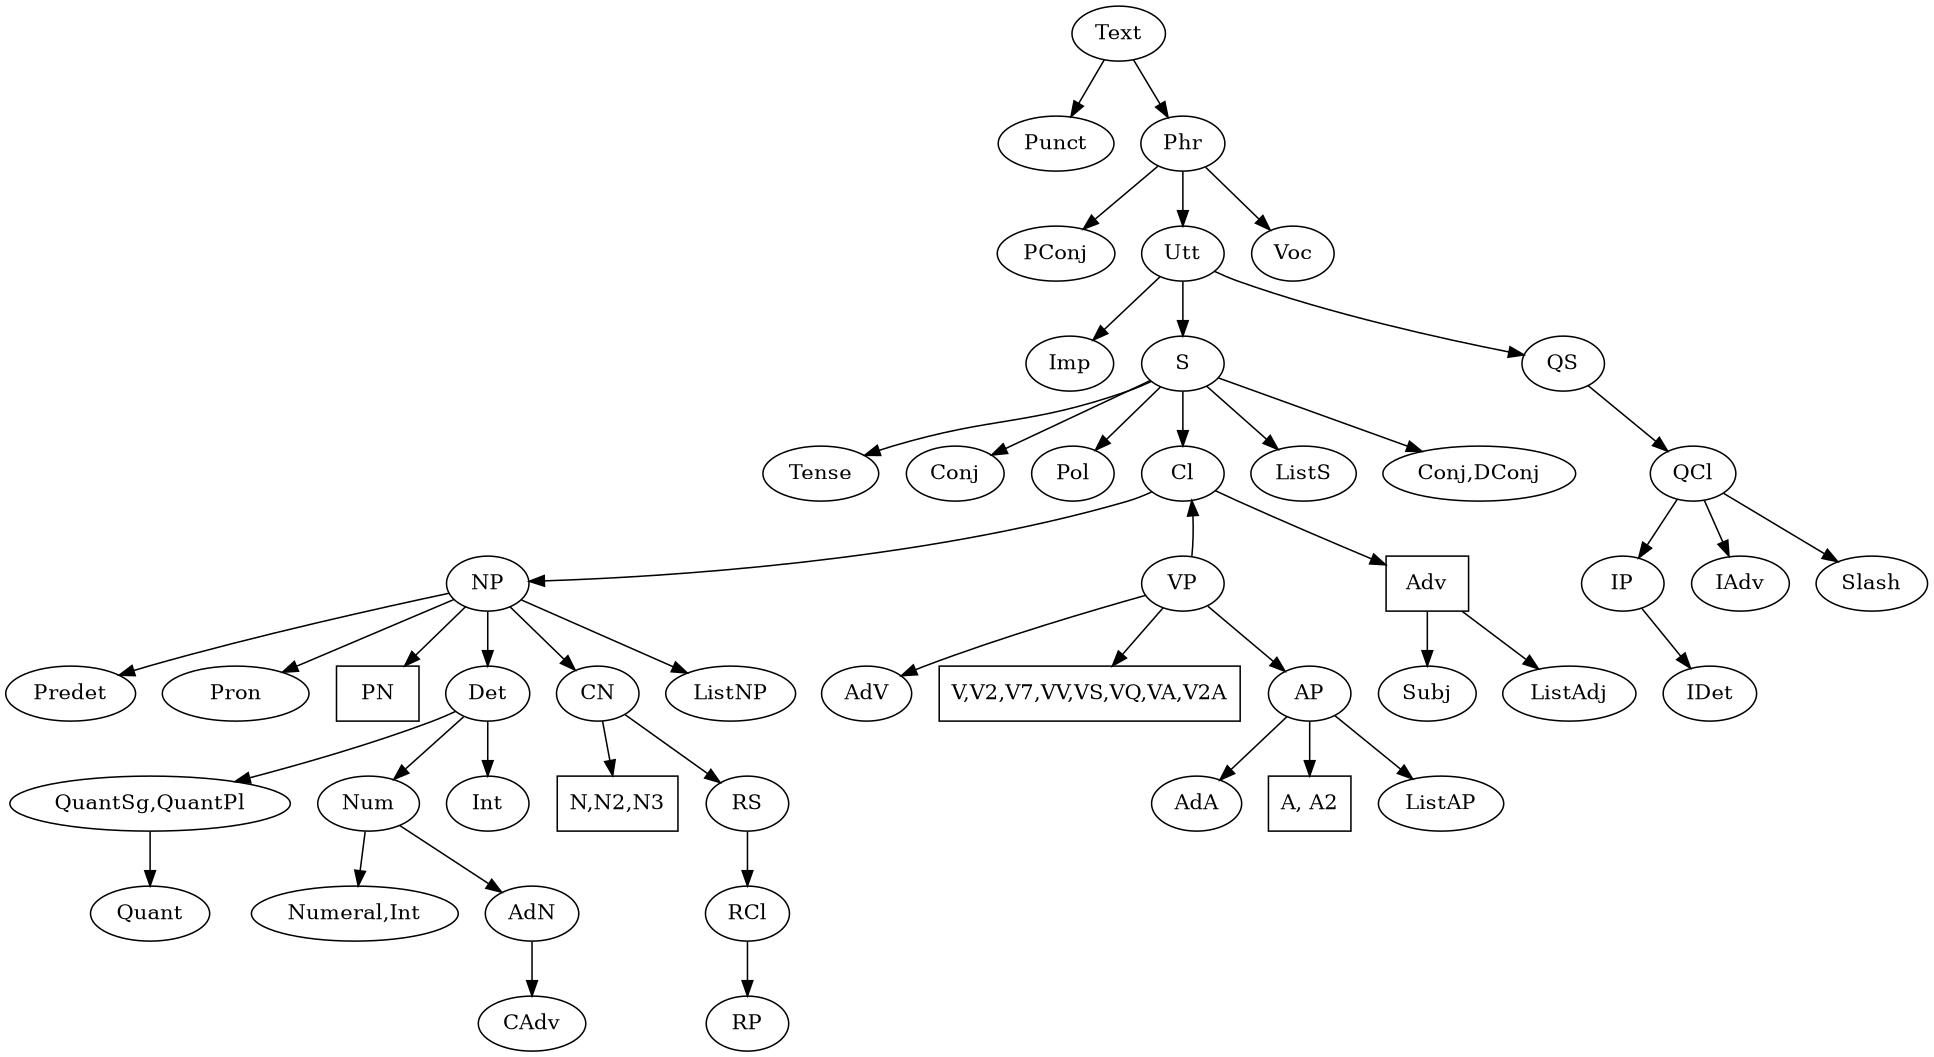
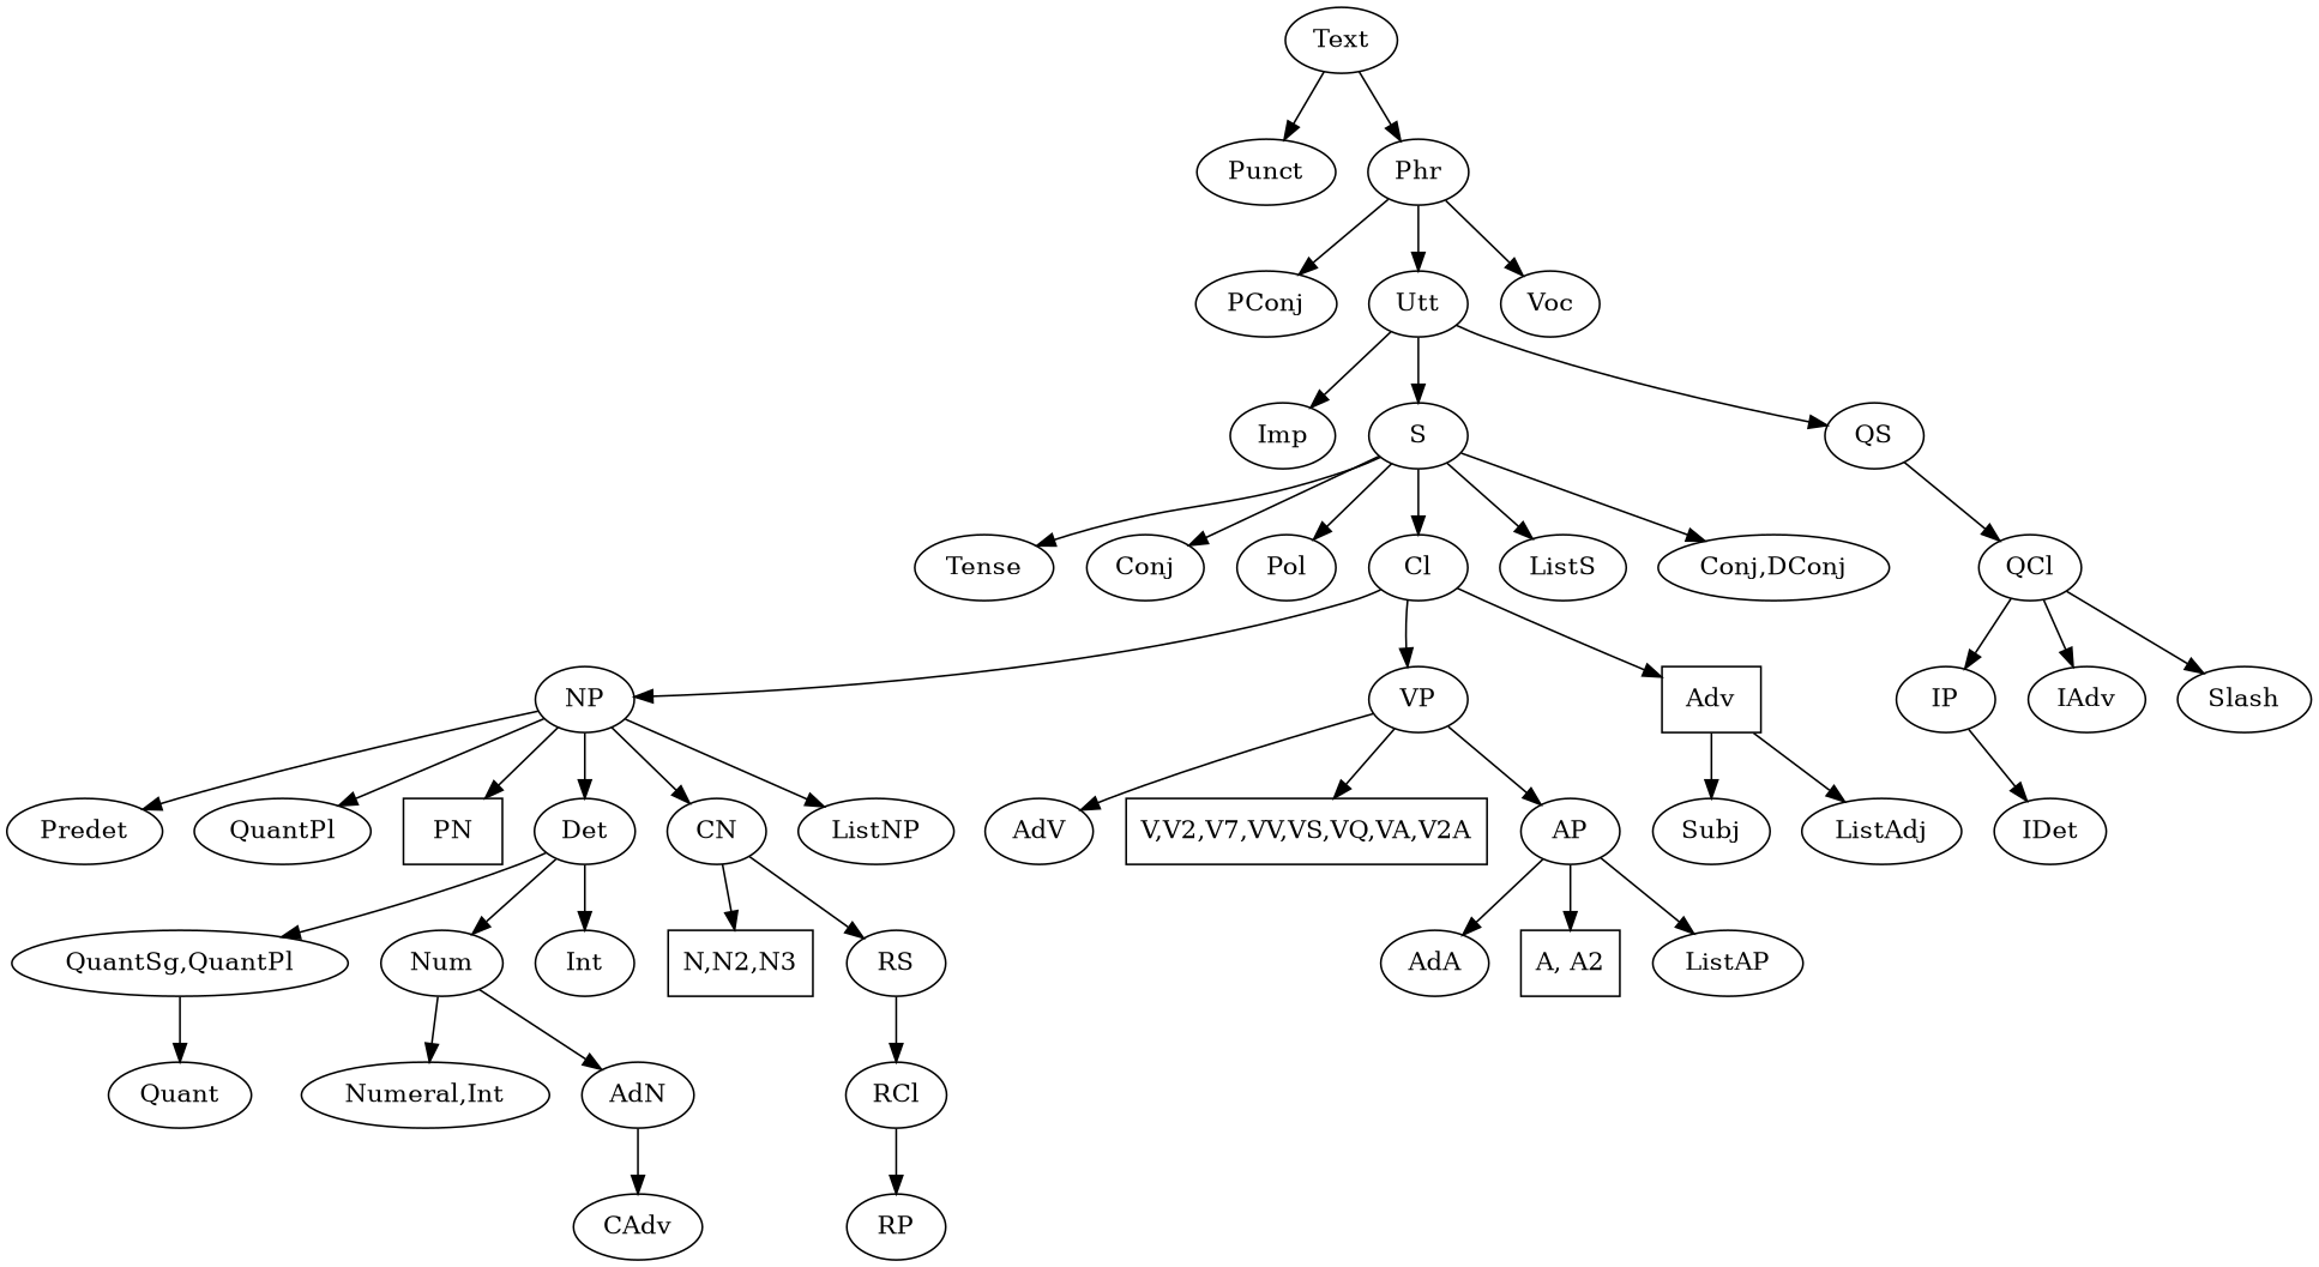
  digraph {
    node [shape=ellipse style=solid]
    edge [style=solid]
    Text
    Punct
    Phr
    PConj
    Utt
    Voc
    Imp
    S
    QS
    Tense
    n11 [label=Conj]
    Pol
    Cl
    ListS [shape="" style=""]
    n15 [label="Conj,DConj"]
    QCl
    NP
    VP
    Adv [shape=rectangle]
    IP
    IAdv
    Slash
    Predet
-   Pron
+   Pron [label=QuantPl]
    PN [shape=rectangle]
    Det
    CN
    ListNP [shape="" style=""]
    AdV
    n30 [label="V,V2,V7,VV,VS,VQ,VA,V2A" shape=rectangle]
    AP
    Subj [shape="" style=""]
    ListAdj [shape="" style=""]
    n34 [label="QuantSg,QuantPl"]
    Num
    n36 [label=Int]
    n37 [label="N,N2,N3" shape=rectangle]
    RS
    AdA [shape="" style=""]
    n40 [label="A, A2" shape=rectangle]
    ListAP [shape="" style=""]
    Quant
    n43 [label="Numeral,Int"]
    AdN
    RCl
    CAdv [shape="" style=""]
    RP
    IDet
    Text -> Punct
    Text -> Phr
    Phr -> PConj
    Phr -> Utt
    Phr -> Voc
    Utt -> Imp
    Utt -> S
    Utt -> QS
    S -> Tense
    S -> n11
    S -> Pol
    S -> Cl
    S -> ListS
    S -> n15
    QS -> QCl
    Cl -> NP
-   VP -> Cl
+   Cl -> VP
    Cl -> Adv
    QCl -> IP
    QCl -> IAdv
    QCl -> Slash
    NP -> Predet
    NP -> Pron
    NP -> PN
    NP -> Det
    NP -> CN
    NP -> ListNP
    VP -> AdV
    VP -> n30
    VP -> AP
    Adv -> Subj
    Adv -> ListAdj
    IP -> IDet
    Det -> n34
    Det -> Num
    Det -> n36
    CN -> n37
    CN -> RS
    AP -> AdA
    AP -> n40
    AP -> ListAP
    n34 -> Quant
    Num -> n43
    Num -> AdN
    RS -> RCl
    AdN -> CAdv
    RCl -> RP
  }
